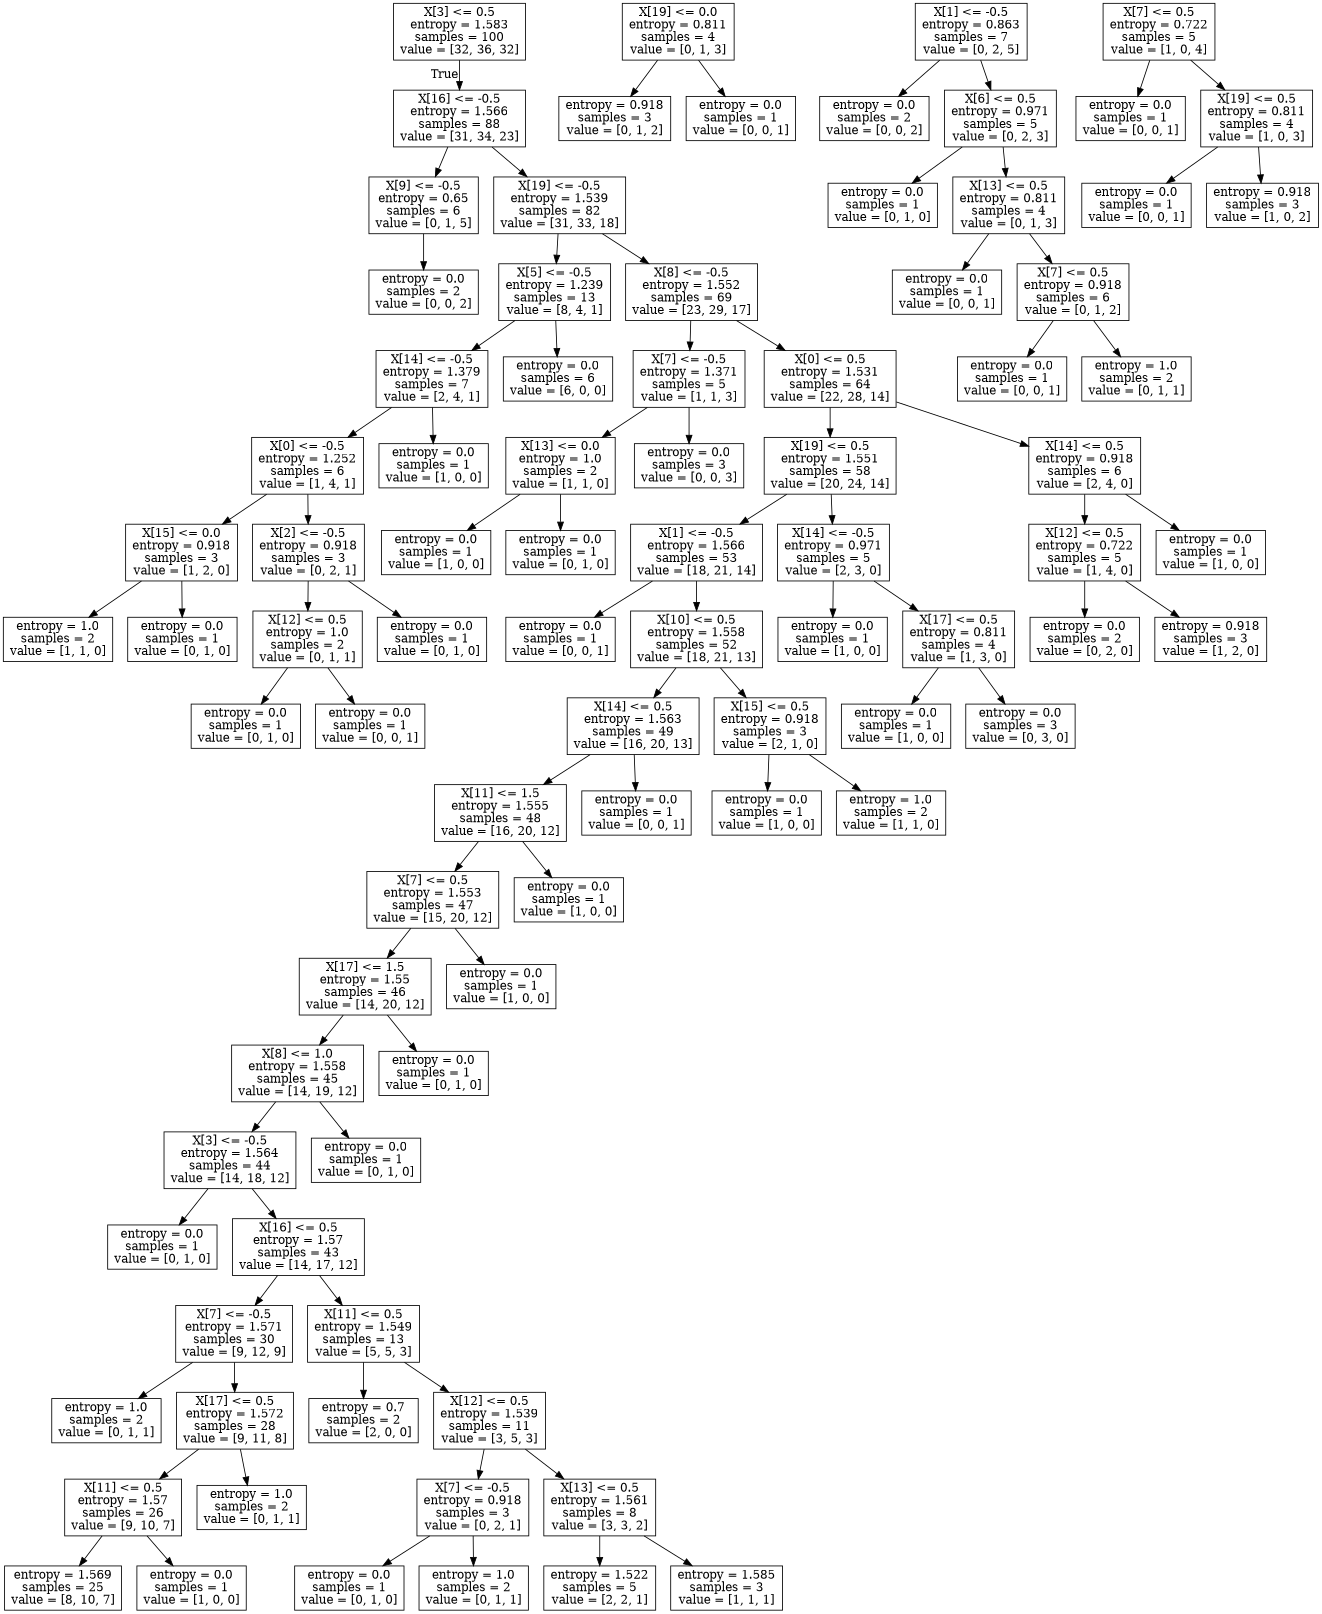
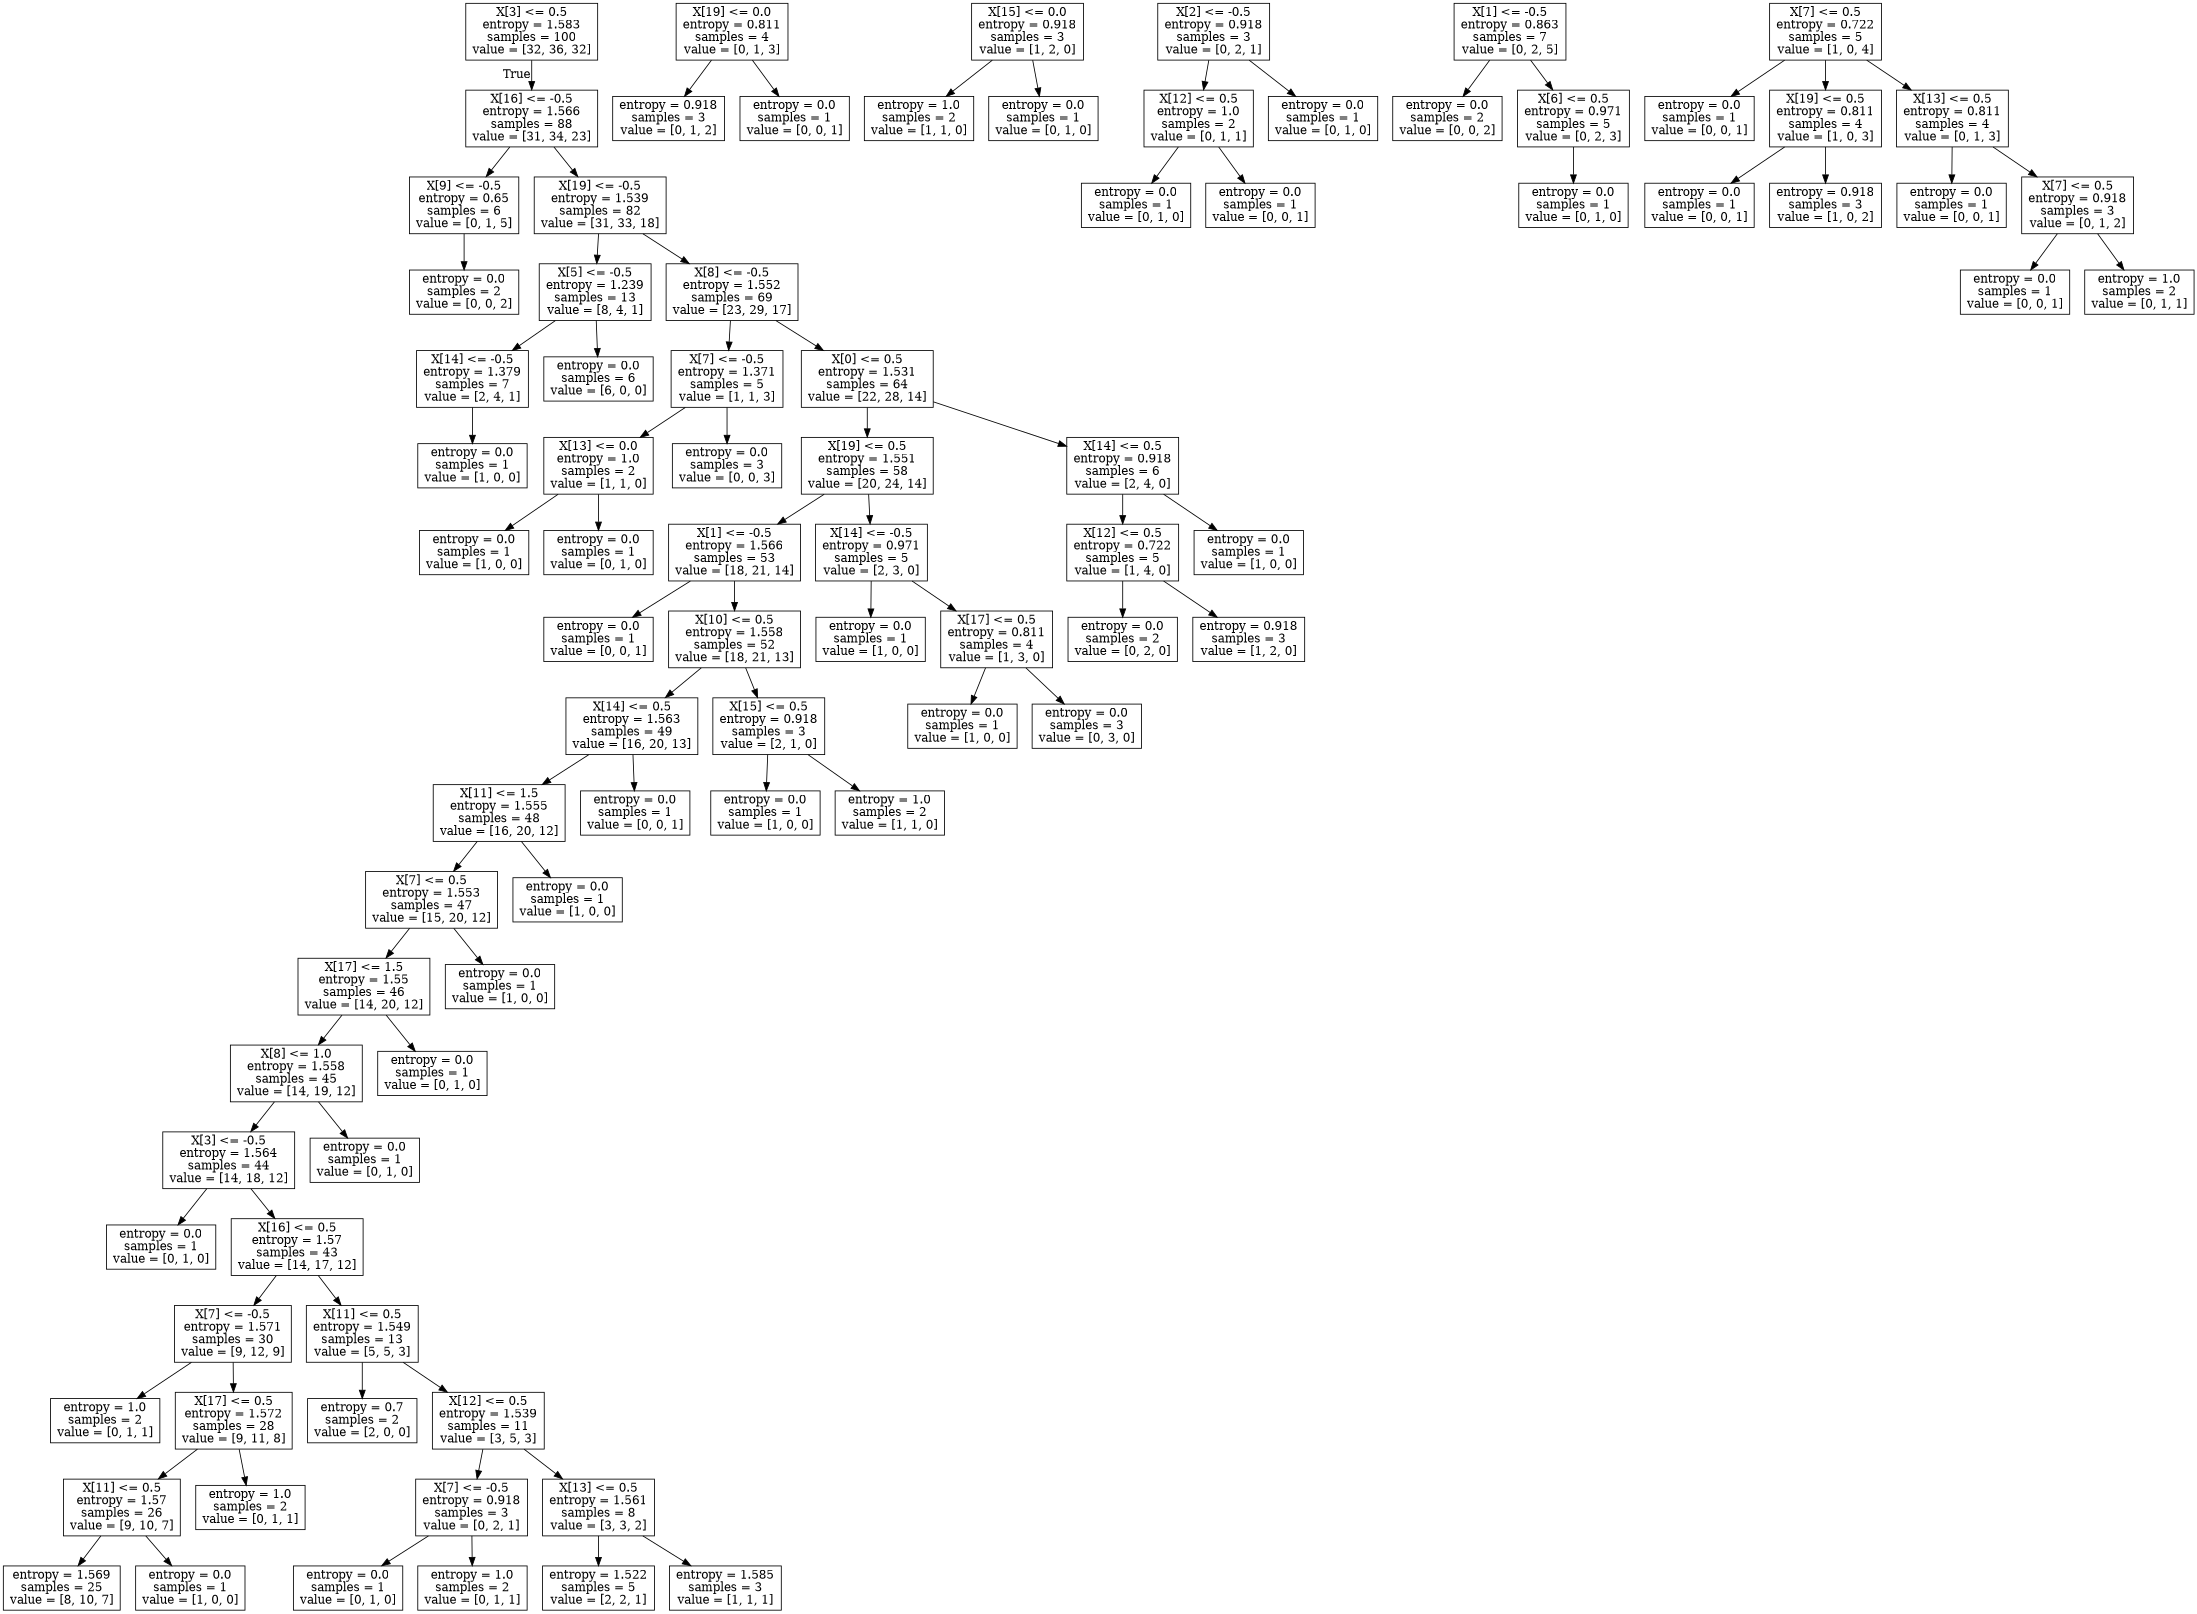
  digraph {
    node [shape=box]
    n1 [label="X[3] <= 0.5\nentropy = 1.583\nsamples = 100\nvalue = [32, 36, 32]"]
    n2 [label="X[16] <= -0.5\nentropy = 1.566\nsamples = 88\nvalue = [31, 34, 23]"]
    n3 [label="X[9] <= -0.5\nentropy = 0.65\nsamples = 6\nvalue = [0, 1, 5]"]
    n4 [label="X[19] <= -0.5\nentropy = 1.539\nsamples = 82\nvalue = [31, 33, 18]"]
    n5 [label="entropy = 0.0\nsamples = 2\nvalue = [0, 0, 2]"]
    n6 [label="X[5] <= -0.5\nentropy = 1.239\nsamples = 13\nvalue = [8, 4, 1]"]
    n7 [label="X[8] <= -0.5\nentropy = 1.552\nsamples = 69\nvalue = [23, 29, 17]"]
    n8 [label="X[19] <= 0.0\nentropy = 0.811\nsamples = 4\nvalue = [0, 1, 3]"]
    n9 [label="entropy = 0.918\nsamples = 3\nvalue = [0, 1, 2]"]
    n10 [label="entropy = 0.0\nsamples = 1\nvalue = [0, 0, 1]"]
    n11 [label="X[14] <= -0.5\nentropy = 1.379\nsamples = 7\nvalue = [2, 4, 1]"]
    n12 [label="entropy = 0.0\nsamples = 6\nvalue = [6, 0, 0]"]
    n13 [label="X[7] <= -0.5\nentropy = 1.371\nsamples = 5\nvalue = [1, 1, 3]"]
    n14 [label="X[0] <= 0.5\nentropy = 1.531\nsamples = 64\nvalue = [22, 28, 14]"]
-   n15 [label="X[0] <= -0.5\nentropy = 1.252\nsamples = 6\nvalue = [1, 4, 1]"]
    n16 [label="entropy = 0.0\nsamples = 1\nvalue = [1, 0, 0]"]
    n17 [label="X[15] <= 0.0\nentropy = 0.918\nsamples = 3\nvalue = [1, 2, 0]"]
    n18 [label="X[2] <= -0.5\nentropy = 0.918\nsamples = 3\nvalue = [0, 2, 1]"]
    n19 [label="entropy = 1.0\nsamples = 2\nvalue = [1, 1, 0]"]
    n20 [label="entropy = 0.0\nsamples = 1\nvalue = [0, 1, 0]"]
    n21 [label="X[12] <= 0.5\nentropy = 1.0\nsamples = 2\nvalue = [0, 1, 1]"]
    n22 [label="entropy = 0.0\nsamples = 1\nvalue = [0, 1, 0]"]
    n23 [label="entropy = 0.0\nsamples = 1\nvalue = [0, 1, 0]"]
    n24 [label="entropy = 0.0\nsamples = 1\nvalue = [0, 0, 1]"]
    n25 [label="X[13] <= 0.0\nentropy = 1.0\nsamples = 2\nvalue = [1, 1, 0]"]
    n26 [label="entropy = 0.0\nsamples = 3\nvalue = [0, 0, 3]"]
    n27 [label="X[19] <= 0.5\nentropy = 1.551\nsamples = 58\nvalue = [20, 24, 14]"]
    n28 [label="X[14] <= 0.5\nentropy = 0.918\nsamples = 6\nvalue = [2, 4, 0]"]
    n29 [label="entropy = 0.0\nsamples = 1\nvalue = [1, 0, 0]"]
    n30 [label="entropy = 0.0\nsamples = 1\nvalue = [0, 1, 0]"]
    n31 [label="X[1] <= -0.5\nentropy = 1.566\nsamples = 53\nvalue = [18, 21, 14]"]
    n32 [label="X[14] <= -0.5\nentropy = 0.971\nsamples = 5\nvalue = [2, 3, 0]"]
    n33 [label="X[12] <= 0.5\nentropy = 0.722\nsamples = 5\nvalue = [1, 4, 0]"]
    n34 [label="entropy = 0.0\nsamples = 1\nvalue = [1, 0, 0]"]
    n35 [label="entropy = 0.0\nsamples = 1\nvalue = [0, 0, 1]"]
    n36 [label="X[10] <= 0.5\nentropy = 1.558\nsamples = 52\nvalue = [18, 21, 13]"]
    n37 [label="entropy = 0.0\nsamples = 1\nvalue = [1, 0, 0]"]
    n38 [label="X[17] <= 0.5\nentropy = 0.811\nsamples = 4\nvalue = [1, 3, 0]"]
    n39 [label="X[14] <= 0.5\nentropy = 1.563\nsamples = 49\nvalue = [16, 20, 13]"]
    n40 [label="X[15] <= 0.5\nentropy = 0.918\nsamples = 3\nvalue = [2, 1, 0]"]
    n41 [label="X[11] <= 1.5\nentropy = 1.555\nsamples = 48\nvalue = [16, 20, 12]"]
    n42 [label="entropy = 0.0\nsamples = 1\nvalue = [0, 0, 1]"]
    n43 [label="entropy = 0.0\nsamples = 1\nvalue = [1, 0, 0]"]
    n44 [label="entropy = 1.0\nsamples = 2\nvalue = [1, 1, 0]"]
    n45 [label="X[7] <= 0.5\nentropy = 1.553\nsamples = 47\nvalue = [15, 20, 12]"]
    n46 [label="entropy = 0.0\nsamples = 1\nvalue = [1, 0, 0]"]
    n47 [label="X[17] <= 1.5\nentropy = 1.55\nsamples = 46\nvalue = [14, 20, 12]"]
    n48 [label="entropy = 0.0\nsamples = 1\nvalue = [1, 0, 0]"]
    n49 [label="X[8] <= 1.0\nentropy = 1.558\nsamples = 45\nvalue = [14, 19, 12]"]
    n50 [label="entropy = 0.0\nsamples = 1\nvalue = [0, 1, 0]"]
    n51 [label="X[3] <= -0.5\nentropy = 1.564\nsamples = 44\nvalue = [14, 18, 12]"]
    n52 [label="entropy = 0.0\nsamples = 1\nvalue = [0, 1, 0]"]
    n53 [label="entropy = 0.0\nsamples = 1\nvalue = [0, 1, 0]"]
    n54 [label="X[16] <= 0.5\nentropy = 1.57\nsamples = 43\nvalue = [14, 17, 12]"]
    n55 [label="X[7] <= -0.5\nentropy = 1.571\nsamples = 30\nvalue = [9, 12, 9]"]
    n56 [label="X[11] <= 0.5\nentropy = 1.549\nsamples = 13\nvalue = [5, 5, 3]"]
    n57 [label="entropy = 1.0\nsamples = 2\nvalue = [0, 1, 1]"]
    n58 [label="X[17] <= 0.5\nentropy = 1.572\nsamples = 28\nvalue = [9, 11, 8]"]
    n59 [label="entropy = 0.7\nsamples = 2\nvalue = [2, 0, 0]"]
    n60 [label="X[12] <= 0.5\nentropy = 1.539\nsamples = 11\nvalue = [3, 5, 3]"]
    n61 [label="X[11] <= 0.5\nentropy = 1.57\nsamples = 26\nvalue = [9, 10, 7]"]
    n62 [label="entropy = 1.0\nsamples = 2\nvalue = [0, 1, 1]"]
    n63 [label="entropy = 1.569\nsamples = 25\nvalue = [8, 10, 7]"]
    n64 [label="entropy = 0.0\nsamples = 1\nvalue = [1, 0, 0]"]
    n65 [label="X[7] <= -0.5\nentropy = 0.918\nsamples = 3\nvalue = [0, 2, 1]"]
    n66 [label="X[13] <= 0.5\nentropy = 1.561\nsamples = 8\nvalue = [3, 3, 2]"]
    n67 [label="entropy = 0.0\nsamples = 1\nvalue = [0, 1, 0]"]
    n68 [label="entropy = 1.0\nsamples = 2\nvalue = [0, 1, 1]"]
    n69 [label="entropy = 1.522\nsamples = 5\nvalue = [2, 2, 1]"]
    n70 [label="entropy = 1.585\nsamples = 3\nvalue = [1, 1, 1]"]
    n71 [label="entropy = 0.0\nsamples = 1\nvalue = [1, 0, 0]"]
    n72 [label="entropy = 0.0\nsamples = 3\nvalue = [0, 3, 0]"]
    n73 [label="entropy = 0.0\nsamples = 2\nvalue = [0, 2, 0]"]
    n74 [label="entropy = 0.918\nsamples = 3\nvalue = [1, 2, 0]"]
    n75 [label="X[1] <= -0.5\nentropy = 0.863\nsamples = 7\nvalue = [0, 2, 5]"]
    n76 [label="entropy = 0.0\nsamples = 2\nvalue = [0, 0, 2]"]
    n77 [label="X[6] <= 0.5\nentropy = 0.971\nsamples = 5\nvalue = [0, 2, 3]"]
    n78 [label="X[7] <= 0.5\nentropy = 0.722\nsamples = 5\nvalue = [1, 0, 4]"]
    n79 [label="entropy = 0.0\nsamples = 1\nvalue = [0, 0, 1]"]
    n80 [label="X[19] <= 0.5\nentropy = 0.811\nsamples = 4\nvalue = [1, 0, 3]"]
    n81 [label="entropy = 0.0\nsamples = 1\nvalue = [0, 1, 0]"]
    n82 [label="X[13] <= 0.5\nentropy = 0.811\nsamples = 4\nvalue = [0, 1, 3]"]
    n83 [label="entropy = 0.0\nsamples = 1\nvalue = [0, 0, 1]"]
-   n84 [label="X[7] <= 0.5\nentropy = 0.918\nsamples = 6\nvalue = [0, 1, 2]"]
+   n84 [label="X[7] <= 0.5\nentropy = 0.918\nsamples = 3\nvalue = [0, 1, 2]"]
    n85 [label="entropy = 0.0\nsamples = 1\nvalue = [0, 0, 1]"]
    n86 [label="entropy = 1.0\nsamples = 2\nvalue = [0, 1, 1]"]
    n87 [label="entropy = 0.0\nsamples = 1\nvalue = [0, 0, 1]"]
    n88 [label="entropy = 0.918\nsamples = 3\nvalue = [1, 0, 2]"]
    n1 -> n2 [headlabel=True labelangle=45 labeldistance=2.5]
    n2 -> n3
    n2 -> n4
    n3 -> n5
    n4 -> n6
    n4 -> n7
    n6 -> n11
    n6 -> n12
    n7 -> n13
    n7 -> n14
    n8 -> n9
    n8 -> n10
-   n11 -> n15
    n11 -> n16
    n13 -> n25
    n13 -> n26
    n14 -> n27
    n14 -> n28
-   n15 -> n17
-   n15 -> n18
    n17 -> n19
    n17 -> n20
    n18 -> n21
    n18 -> n22
    n21 -> n23
    n21 -> n24
    n25 -> n29
    n25 -> n30
    n27 -> n31
    n27 -> n32
    n28 -> n33
    n28 -> n34
    n31 -> n35
    n31 -> n36
    n32 -> n37
    n32 -> n38
    n33 -> n73
    n33 -> n74
    n36 -> n39
    n36 -> n40
    n38 -> n71
    n38 -> n72
    n39 -> n41
    n39 -> n42
    n40 -> n43
    n40 -> n44
    n41 -> n45
    n41 -> n46
    n45 -> n47
    n45 -> n48
    n47 -> n49
    n47 -> n50
    n49 -> n51
    n49 -> n52
    n51 -> n53
    n51 -> n54
    n54 -> n55
    n54 -> n56
    n55 -> n57
    n55 -> n58
    n56 -> n59
    n56 -> n60
    n58 -> n61
    n58 -> n62
    n60 -> n65
    n60 -> n66
    n61 -> n63
    n61 -> n64
    n65 -> n67
    n65 -> n68
    n66 -> n69
    n66 -> n70
    n75 -> n76
    n75 -> n77
    n77 -> n81
-   n77 -> n82
+   n78 -> n82
    n78 -> n79
    n78 -> n80
    n80 -> n87
    n80 -> n88
    n82 -> n83
    n82 -> n84
    n84 -> n85
    n84 -> n86
  }
